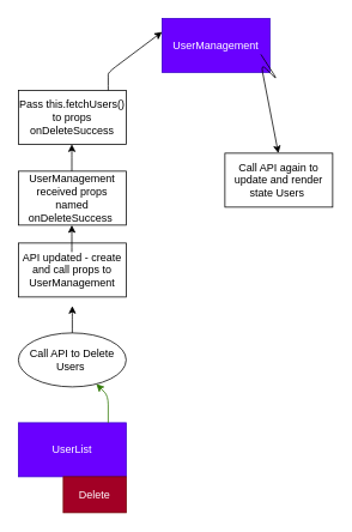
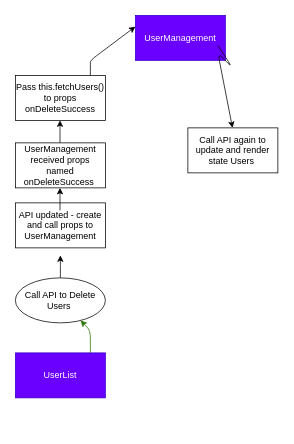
  <mxCell id="0" />
  <mxCell id="1" parent="0" />
  <mxCell id="2" value="UserList" style="whiteSpace=wrap;html=1;fillColor=#6a00ff;fontColor=#ffffff;strokeColor=#3700CC;" vertex="1" parent="1"><mxGeometry x="20" y="470" width="120" height="60" as="geometry" /></mxCell>
- <mxCell id="3" value="Delete" style="whiteSpace=wrap;html=1;fillColor=#a20025;fontColor=#ffffff;strokeColor=#6F0000;" vertex="1" parent="1"><mxGeometry x="70" y="530" width="70" height="40" as="geometry" /></mxCell>
  <mxCell id="4" style="edgeStyle=none;html=1;exitX=0.5;exitY=0;exitDx=0;exitDy=0;" edge="1" parent="1" source="5"><mxGeometry relative="1" as="geometry"><mxPoint x="80" y="340" as="targetPoint" /><Array as="points"><mxPoint x="80" y="360" /><mxPoint x="80" y="350" /></Array></mxGeometry></mxCell>
  <mxCell id="5" value="Call API to Delete Users&amp;nbsp;" style="ellipse;whiteSpace=wrap;html=1;" vertex="1" parent="1"><mxGeometry x="20" y="370" width="120" height="60" as="geometry" /></mxCell>
  <mxCell id="6" value="" style="endArrow=classic;html=1;fillColor=#60a917;strokeColor=#2D7600;" edge="1" parent="1" target="5"><mxGeometry width="50" height="50" relative="1" as="geometry"><mxPoint x="120" y="470" as="sourcePoint" /><mxPoint x="120" y="430" as="targetPoint" /><Array as="points"><mxPoint x="120" y="440" /></Array></mxGeometry></mxCell>
  <mxCell id="7" value="API updated - create and call props to UserManagement" style="whiteSpace=wrap;html=1;" vertex="1" parent="1"><mxGeometry x="20" y="270" width="120" height="60" as="geometry" /></mxCell>
  <mxCell id="8" value="UserManagement&lt;br&gt;received props named onDeleteSuccess&amp;nbsp;" style="whiteSpace=wrap;html=1;" vertex="1" parent="1"><mxGeometry x="20" y="190" width="120" height="60" as="geometry" /></mxCell>
  <mxCell id="9" value="Pass this.fetchUsers() to props onDeleteSuccess" style="whiteSpace=wrap;html=1;" vertex="1" parent="1"><mxGeometry x="20" y="100" width="120" height="60" as="geometry" /></mxCell>
  <mxCell id="10" value="UserManagement" style="whiteSpace=wrap;html=1;fillColor=#6a00ff;fontColor=#ffffff;strokeColor=#3700CC;" vertex="1" parent="1"><mxGeometry x="180" y="20" width="120" height="60" as="geometry" /></mxCell>
  <mxCell id="11" style="edgeStyle=none;html=1;exitX=0.5;exitY=0;exitDx=0;exitDy=0;" edge="1" parent="1"><mxGeometry relative="1" as="geometry"><mxPoint x="79.5" y="250" as="targetPoint" /><mxPoint x="79.5" y="280" as="sourcePoint" /><Array as="points"><mxPoint x="79.5" y="270" /><mxPoint x="79.5" y="260" /></Array></mxGeometry></mxCell>
  <mxCell id="12" style="edgeStyle=none;html=1;exitX=0.5;exitY=0;exitDx=0;exitDy=0;" edge="1" parent="1"><mxGeometry relative="1" as="geometry"><mxPoint x="79.5" y="160" as="targetPoint" /><mxPoint x="79.5" y="190" as="sourcePoint" /><Array as="points"><mxPoint x="79.5" y="180" /><mxPoint x="79.5" y="170" /></Array></mxGeometry></mxCell>
  <mxCell id="13" style="edgeStyle=none;html=1;exitX=0.5;exitY=0;exitDx=0;exitDy=0;entryX=0;entryY=0.25;entryDx=0;entryDy=0;" edge="1" parent="1" target="10"><mxGeometry relative="1" as="geometry"><mxPoint x="120" y="70" as="targetPoint" /><mxPoint x="120" y="100" as="sourcePoint" /><Array as="points"><mxPoint x="120" y="90" /><mxPoint x="120" y="80" /></Array></mxGeometry></mxCell>
  <mxCell id="14" value="Call API again to update and render state Users&amp;nbsp;" style="whiteSpace=wrap;html=1;" vertex="1" parent="1"><mxGeometry x="250" y="170" width="120" height="60" as="geometry" /></mxCell>
  <mxCell id="15" style="edgeStyle=none;html=1;" edge="1" parent="1"><mxGeometry relative="1" as="geometry"><mxPoint x="309.5" y="170" as="targetPoint" /><mxPoint x="290" y="60" as="sourcePoint" /><Array as="points"><mxPoint x="309.5" y="90" /><mxPoint x="290" y="70" /></Array></mxGeometry></mxCell>
